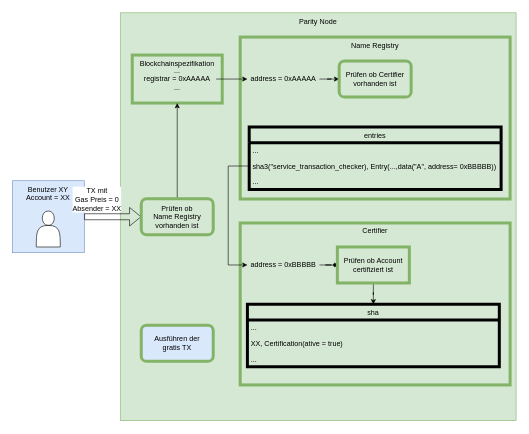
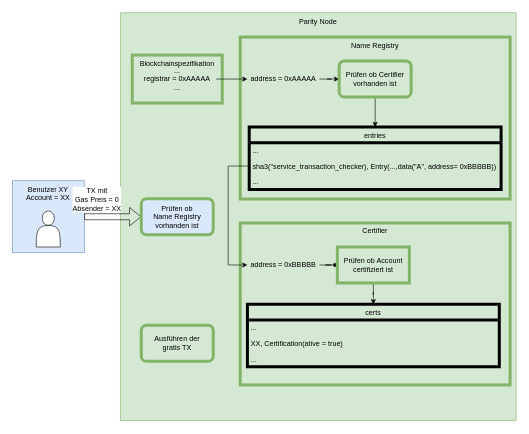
  <mxCell id="0" />
  <mxCell id="1" parent="0" />
  <mxCell id="2" value="Parity Node" style="rounded=0;whiteSpace=wrap;html=1;fillColor=#d5e8d4;strokeColor=#82b366;verticalAlign=top;" parent="1" vertex="1"><mxGeometry x="200" y="20.57" width="660" height="680" as="geometry" /></mxCell>
  <mxCell id="3" value="Benutzer XY&lt;br&gt;Account = XX" style="rounded=0;whiteSpace=wrap;html=1;fillColor=#dae8fc;strokeColor=#6c8ebf;verticalAlign=top;" parent="1" vertex="1"><mxGeometry y="300.57" width="120" height="120" as="geometry" x="20" /></mxCell>
  <mxCell id="4" value="" style="shape=actor;whiteSpace=wrap;html=1;" parent="1" vertex="1"><mxGeometry x="60" y="351" width="40" height="60" as="geometry" /></mxCell>
  <mxCell id="5" value="Blockchainspezifikation" style="rounded=0;whiteSpace=wrap;html=1;fillColor=#d5e8d4;strokeColor=#82b366;strokeWidth=5;verticalAlign=top;" parent="1" vertex="1"><mxGeometry x="220" y="91" width="150" height="80" as="geometry" /></mxCell>
  <mxCell id="6" value="Name Registry" style="rounded=0;whiteSpace=wrap;html=1;fillColor=#d5e8d4;strokeColor=#82b366;strokeWidth=5;verticalAlign=top;" parent="1" vertex="1"><mxGeometry x="400" y="61" width="450" height="270" as="geometry" /></mxCell>
  <mxCell id="7" value="entries" style="swimlane;fontStyle=0;childLayout=stackLayout;horizontal=1;startSize=26;fillColor=none;horizontalStack=0;resizeParent=1;resizeParentMax=0;resizeLast=0;collapsible=1;marginBottom=0;strokeWidth=5;" parent="1" vertex="1"><mxGeometry x="415" y="211" width="420" height="104" as="geometry" /></mxCell>
  <mxCell id="8" value="..." style="text;strokeColor=none;fillColor=none;align=left;verticalAlign=top;spacingLeft=4;spacingRight=4;overflow=hidden;rotatable=0;points=[[0,0.5],[1,0.5]];portConstraint=eastwest;" parent="7" vertex="1"><mxGeometry y="26" width="420" height="26" as="geometry" /></mxCell>
  <mxCell id="9" value="sha3(&quot;service_transaction_checker), Entry(...,data(&quot;A&quot;, address= 0xBBBBB))" style="text;strokeColor=none;fillColor=none;align=left;verticalAlign=top;spacingLeft=4;spacingRight=4;overflow=hidden;rotatable=0;points=[[0,0.5],[1,0.5]];portConstraint=eastwest;" parent="7" vertex="1"><mxGeometry y="52" width="420" height="26" as="geometry" /></mxCell>
  <mxCell id="10" value="..." style="text;strokeColor=none;fillColor=none;align=left;verticalAlign=top;spacingLeft=4;spacingRight=4;overflow=hidden;rotatable=0;points=[[0,0.5],[1,0.5]];portConstraint=eastwest;" parent="7" vertex="1"><mxGeometry y="78" width="420" height="26" as="geometry" /></mxCell>
  <mxCell id="11" style="edgeStyle=orthogonalEdgeStyle;rounded=0;orthogonalLoop=1;jettySize=auto;html=1;entryX=0;entryY=0.5;entryDx=0;entryDy=0;" parent="1" source="12" target="26" edge="1"><mxGeometry relative="1" as="geometry" /></mxCell>
  <mxCell id="12" value="address = 0xAAAAA" style="text;html=1;strokeColor=none;fillColor=none;align=center;verticalAlign=middle;whiteSpace=wrap;rounded=0;" parent="1" vertex="1"><mxGeometry x="412" y="121" width="120" height="20" as="geometry" /></mxCell>
  <mxCell id="13" style="edgeStyle=orthogonalEdgeStyle;rounded=0;orthogonalLoop=1;jettySize=auto;html=1;entryX=0;entryY=0.5;entryDx=0;entryDy=0;" parent="1" source="14" target="12" edge="1"><mxGeometry relative="1" as="geometry" /></mxCell>
  <mxCell id="14" value="...&lt;br&gt;registrar = 0xAAAAA&lt;br&gt;..." style="text;html=1;strokeColor=none;fillColor=none;align=center;verticalAlign=middle;whiteSpace=wrap;rounded=0;" parent="1" vertex="1"><mxGeometry x="230" y="121" width="130" height="20" as="geometry" /></mxCell>
  <mxCell id="15" value="Certifier" style="rounded=0;whiteSpace=wrap;html=1;fillColor=#d5e8d4;strokeColor=#82b366;strokeWidth=5;verticalAlign=top;" parent="1" vertex="1"><mxGeometry x="400" y="371" width="450" height="270" as="geometry" /></mxCell>
- <mxCell id="16" value="sha" style="swimlane;fontStyle=0;childLayout=stackLayout;horizontal=1;startSize=26;fillColor=none;horizontalStack=0;resizeParent=1;resizeParentMax=0;resizeLast=0;collapsible=1;marginBottom=0;strokeWidth=5;" parent="1" vertex="1"><mxGeometry x="412" y="506.57" width="420" height="104" as="geometry" /></mxCell>
+ <mxCell id="16" value="certs" style="swimlane;fontStyle=0;childLayout=stackLayout;horizontal=1;startSize=26;fillColor=none;horizontalStack=0;resizeParent=1;resizeParentMax=0;resizeLast=0;collapsible=1;marginBottom=0;strokeWidth=5;" parent="1" vertex="1"><mxGeometry x="412" y="506.57" width="420" height="104" as="geometry" /></mxCell>
  <mxCell id="17" value="..." style="text;strokeColor=none;fillColor=none;align=left;verticalAlign=top;spacingLeft=4;spacingRight=4;overflow=hidden;rotatable=0;points=[[0,0.5],[1,0.5]];portConstraint=eastwest;" parent="16" vertex="1"><mxGeometry y="26" width="420" height="26" as="geometry" /></mxCell>
  <mxCell id="18" value="XX, Certification(ative = true)" style="text;strokeColor=none;fillColor=none;align=left;verticalAlign=top;spacingLeft=4;spacingRight=4;overflow=hidden;rotatable=0;points=[[0,0.5],[1,0.5]];portConstraint=eastwest;" parent="16" vertex="1"><mxGeometry y="52" width="420" height="26" as="geometry" /></mxCell>
  <mxCell id="19" value="..." style="text;strokeColor=none;fillColor=none;align=left;verticalAlign=top;spacingLeft=4;spacingRight=4;overflow=hidden;rotatable=0;points=[[0,0.5],[1,0.5]];portConstraint=eastwest;" parent="16" vertex="1"><mxGeometry y="78" width="420" height="26" as="geometry" /></mxCell>
  <mxCell id="20" style="edgeStyle=orthogonalEdgeStyle;rounded=0;orthogonalLoop=1;jettySize=auto;html=1;entryX=0;entryY=0.5;entryDx=0;entryDy=0;endArrow=diamond;" parent="1" source="21" target="28" edge="1"><mxGeometry relative="1" as="geometry" /></mxCell>
  <mxCell id="21" value="address = 0xBBBBB" style="text;html=1;strokeColor=none;fillColor=none;align=center;verticalAlign=middle;whiteSpace=wrap;rounded=0;" parent="1" vertex="1"><mxGeometry x="412" y="431" width="120" height="20" as="geometry" /></mxCell>
  <mxCell id="22" style="edgeStyle=orthogonalEdgeStyle;rounded=0;orthogonalLoop=1;jettySize=auto;html=1;entryX=0;entryY=0.5;entryDx=0;entryDy=0;" parent="1" source="9" target="21" edge="1"><mxGeometry relative="1" as="geometry"><Array as="points"><mxPoint x="380" y="276" /><mxPoint x="380" y="441" /></Array></mxGeometry></mxCell>
  <mxCell id="23" value="" style="shape=flexArrow;endArrow=classic;html=1;" parent="1" source="3" target="30" edge="1"><mxGeometry width="50" height="50" relative="1" as="geometry"><mxPoint x="140" y="410.57" as="sourcePoint" /><mxPoint x="200" y="361" as="targetPoint" /></mxGeometry></mxCell>
  <mxCell id="24" value="TX mit &lt;br&gt;Gas Preis = 0&lt;br&gt;Absender = XX" style="text;html=1;align=center;verticalAlign=middle;resizable=0;points=[];labelBackgroundColor=#ffffff;" parent="23" vertex="1" connectable="0"><mxGeometry x="-0.576" y="3" relative="1" as="geometry"><mxPoint y="-26.57" as="offset" /></mxGeometry></mxCell>
+ <mxCell id="25" style="edgeStyle=orthogonalEdgeStyle;rounded=0;orthogonalLoop=1;jettySize=auto;html=1;exitX=0.5;exitY=1;exitDx=0;exitDy=0;" parent="1" source="26" target="7" edge="1"><mxGeometry relative="1" as="geometry"><mxPoint x="625" y="171" as="sourcePoint" /></mxGeometry></mxCell>
  <mxCell id="26" value="Prüfen ob Certifier&lt;br&gt;vorhanden ist" style="rounded=1;whiteSpace=wrap;html=1;strokeWidth=5;fillColor=#d5e8d4;strokeColor=#82b366;" parent="1" vertex="1"><mxGeometry x="565" y="101" width="120" height="60" as="geometry" /></mxCell>
  <mxCell id="27" style="edgeStyle=orthogonalEdgeStyle;rounded=0;orthogonalLoop=1;jettySize=auto;html=1;entryX=0.5;entryY=0;entryDx=0;entryDy=0;" parent="1" source="28" target="16" edge="1"><mxGeometry relative="1" as="geometry" /></mxCell>
  <mxCell id="28" value="Prüfen ob Account&lt;br&gt;certifiziert ist" style="whiteSpace=wrap;html=1;strokeWidth=5;fillColor=#d5e8d4;strokeColor=#82b366;rounded=0;" parent="1" vertex="1"><mxGeometry x="562" y="411" width="120" height="60" as="geometry" /></mxCell>
- <mxCell id="29" style="edgeStyle=orthogonalEdgeStyle;rounded=0;orthogonalLoop=1;jettySize=auto;html=1;entryX=0.5;entryY=1;entryDx=0;entryDy=0;" parent="1" source="30" target="5" edge="1"><mxGeometry relative="1" as="geometry" /></mxCell>
- <mxCell id="30" value="Prüfen ob&lt;br&gt;Name Registry&lt;br&gt;vorhanden ist" style="rounded=1;whiteSpace=wrap;html=1;strokeWidth=5;fillColor=#d5e8d4;strokeColor=#82b366;" parent="1" vertex="1"><mxGeometry x="235" y="330.57" width="120" height="60" as="geometry" /></mxCell>
- <mxCell id="31" value="Ausführen der&lt;br&gt;gratis TX" style="rounded=1;whiteSpace=wrap;html=1;strokeWidth=5;fillColor=#dae8fc;strokeColor=#82b366;" parent="1" vertex="1"><mxGeometry x="235" y="541.57" width="120" height="60" as="geometry" /></mxCell>
+ <mxCell id="30" value="Prüfen ob&lt;br&gt;Name Registry&lt;br&gt;vorhanden ist" style="rounded=1;whiteSpace=wrap;html=1;strokeWidth=5;fillColor=#dae8fc;strokeColor=#82b366;" parent="1" vertex="1"><mxGeometry x="235" y="330.57" width="120" height="60" as="geometry" /></mxCell>
+ <mxCell id="31" value="Ausführen der&lt;br&gt;gratis TX" style="rounded=1;whiteSpace=wrap;html=1;strokeWidth=5;fillColor=#d5e8d4;strokeColor=#82b366;" parent="1" vertex="1"><mxGeometry x="235" y="541.57" width="120" height="60" as="geometry" /></mxCell>
